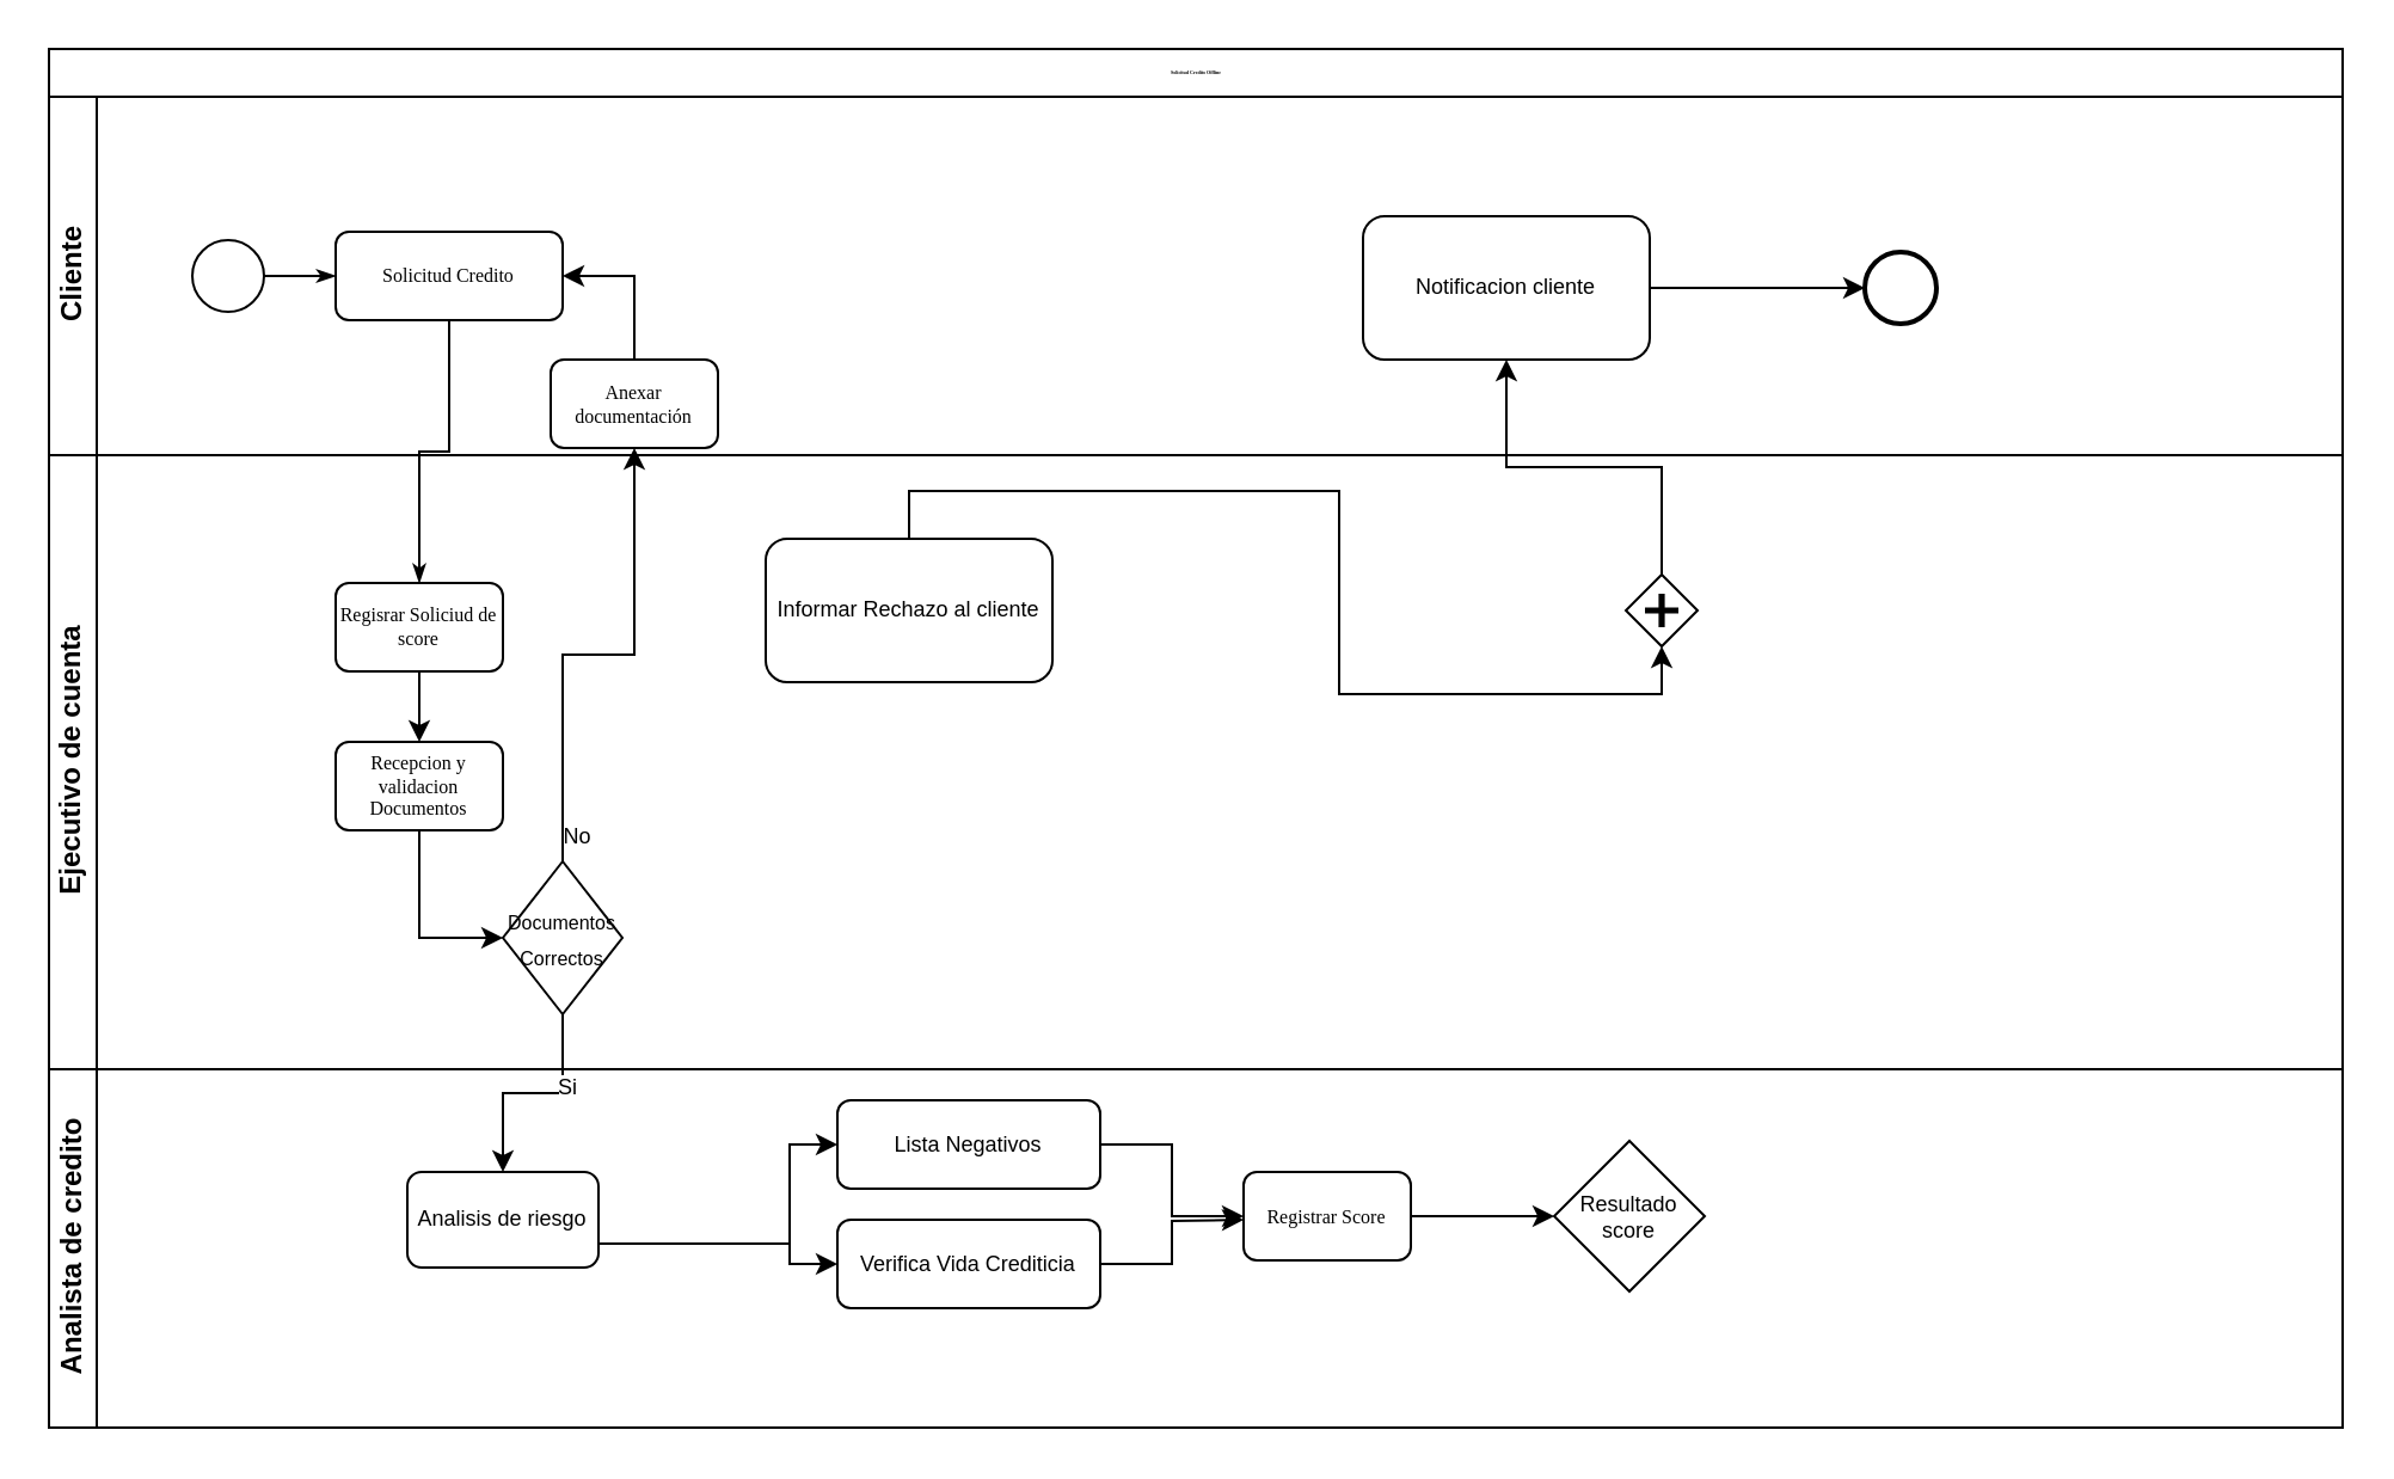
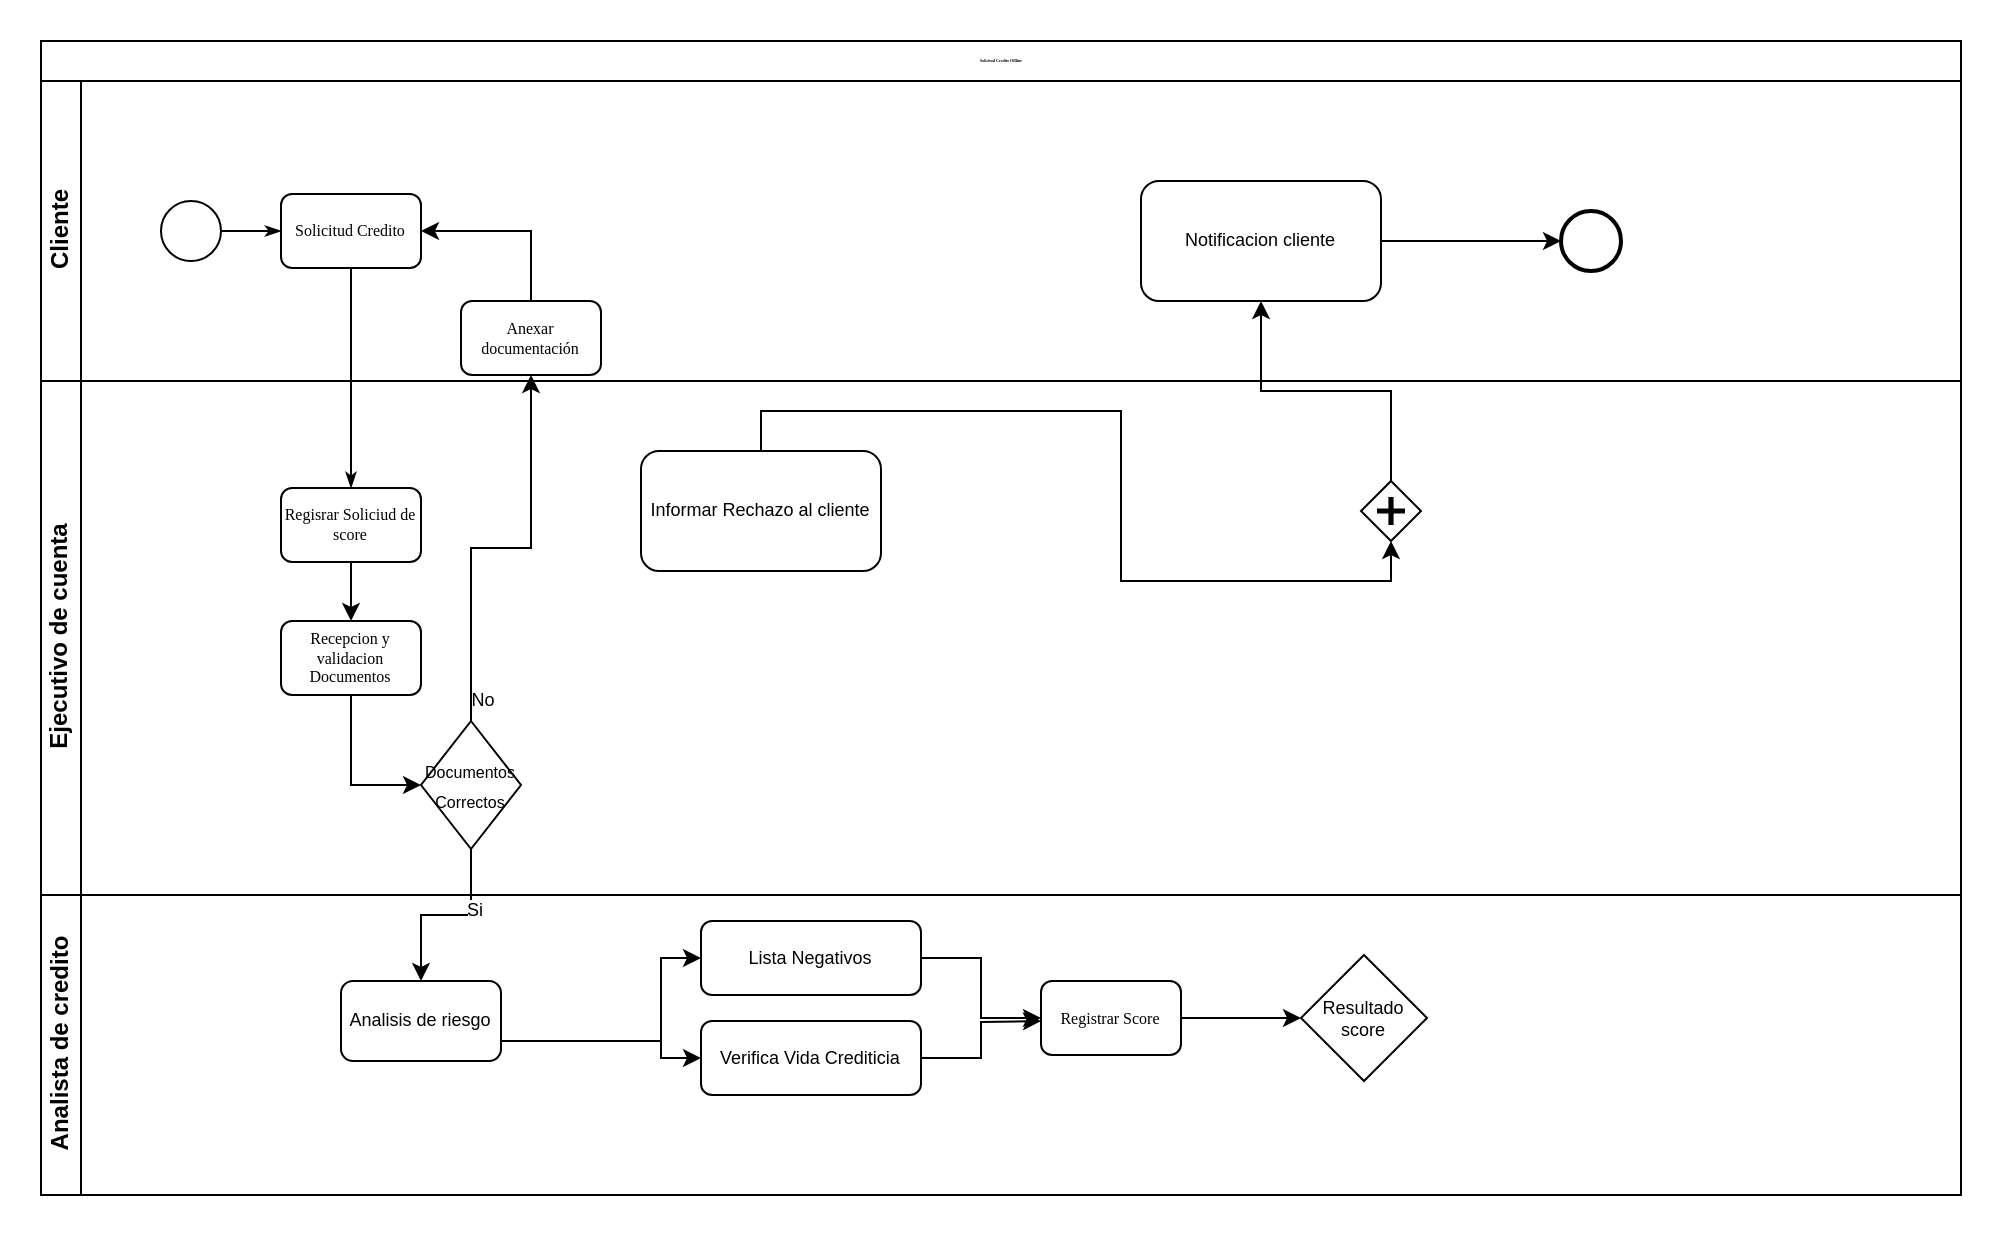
  <mxCell id="0" />
  <mxCell id="1" parent="0" />
  <mxCell id="2" value="&lt;div style=&quot;font-size: 2px;&quot;&gt;Solicitud Credito Offline&lt;/div&gt;" style="swimlane;html=1;childLayout=stackLayout;horizontal=1;startSize=20;horizontalStack=0;rounded=0;shadow=0;labelBackgroundColor=none;strokeWidth=1;fontFamily=Verdana;fontSize=2;align=center;" parent="1" vertex="1"><mxGeometry x="20" y="20" width="960" height="577" as="geometry" /></mxCell>
  <mxCell id="3" value="&lt;div&gt;Cliente&lt;/div&gt;" style="swimlane;html=1;startSize=20;horizontal=0;" parent="2" vertex="1"><mxGeometry y="20" width="960" height="150" as="geometry" /></mxCell>
  <mxCell id="4" style="edgeStyle=orthogonalEdgeStyle;rounded=0;html=1;labelBackgroundColor=none;startArrow=none;startFill=0;startSize=5;endArrow=classicThin;endFill=1;endSize=5;jettySize=auto;orthogonalLoop=1;strokeWidth=1;fontFamily=Verdana;fontSize=8" parent="3" source="5" target="6" edge="1"><mxGeometry relative="1" as="geometry" /></mxCell>
  <mxCell id="5" value="" style="ellipse;whiteSpace=wrap;html=1;rounded=0;shadow=0;labelBackgroundColor=none;strokeWidth=1;fontFamily=Verdana;fontSize=8;align=center;" parent="3" vertex="1"><mxGeometry x="60" y="60" width="30" height="30" as="geometry" /></mxCell>
- <mxCell id="6" value="Solicitud Credito" style="rounded=1;whiteSpace=wrap;html=1;shadow=0;labelBackgroundColor=none;strokeWidth=1;fontFamily=Verdana;fontSize=8;align=center;" parent="3" vertex="1"><mxGeometry x="120" y="56.5" width="95" height="37" as="geometry" /></mxCell>
+ <mxCell id="6" value="Solicitud Credito" style="rounded=1;whiteSpace=wrap;html=1;shadow=0;labelBackgroundColor=none;strokeWidth=1;fontFamily=Verdana;fontSize=8;align=center;" parent="3" vertex="1"><mxGeometry x="120" y="56.5" width="70" height="37" as="geometry" /></mxCell>
  <mxCell id="7" value="" style="ellipse;whiteSpace=wrap;html=1;rounded=0;shadow=0;labelBackgroundColor=none;strokeWidth=2;fontFamily=Verdana;fontSize=8;align=center;" parent="3" vertex="1"><mxGeometry x="760" y="65" width="30" height="30" as="geometry" /></mxCell>
  <mxCell id="8" style="edgeStyle=orthogonalEdgeStyle;rounded=0;orthogonalLoop=1;jettySize=auto;html=1;exitX=0.5;exitY=0;exitDx=0;exitDy=0;entryX=1;entryY=0.5;entryDx=0;entryDy=0;fontSize=2;" edge="1" parent="3" source="9" target="6"><mxGeometry relative="1" as="geometry" /></mxCell>
  <mxCell id="9" value="Anexar documentación" style="rounded=1;whiteSpace=wrap;html=1;shadow=0;labelBackgroundColor=none;strokeWidth=1;fontFamily=Verdana;fontSize=8;align=center;" parent="3" vertex="1"><mxGeometry x="210" y="110.0" width="70" height="37" as="geometry" /></mxCell>
  <mxCell id="10" style="edgeStyle=orthogonalEdgeStyle;rounded=0;orthogonalLoop=1;jettySize=auto;html=1;exitX=1;exitY=0.5;exitDx=0;exitDy=0;entryX=0;entryY=0.5;entryDx=0;entryDy=0;fontSize=9;" edge="1" parent="3" source="11" target="7"><mxGeometry relative="1" as="geometry" /></mxCell>
  <mxCell id="11" value="Notificacion cliente" style="rounded=1;whiteSpace=wrap;html=1;fontSize=9;" vertex="1" parent="3"><mxGeometry x="550" y="50" width="120" height="60" as="geometry" /></mxCell>
  <mxCell id="12" style="edgeStyle=orthogonalEdgeStyle;rounded=0;html=1;labelBackgroundColor=none;startArrow=none;startFill=0;startSize=5;endArrow=classicThin;endFill=1;endSize=5;jettySize=auto;orthogonalLoop=1;strokeWidth=1;fontFamily=Verdana;fontSize=8" parent="2" source="6" target="20" edge="1"><mxGeometry relative="1" as="geometry" /></mxCell>
  <mxCell id="13" style="edgeStyle=orthogonalEdgeStyle;rounded=0;orthogonalLoop=1;jettySize=auto;html=1;exitX=0.5;exitY=1;exitDx=0;exitDy=0;fontSize=2;entryX=0.5;entryY=0;entryDx=0;entryDy=0;" edge="1" parent="2" source="23" target="31"><mxGeometry relative="1" as="geometry"><mxPoint x="170" y="520" as="targetPoint" /></mxGeometry></mxCell>
  <mxCell id="14" value="Si" style="edgeLabel;html=1;align=center;verticalAlign=middle;resizable=0;points=[];fontSize=9;" vertex="1" connectable="0" parent="13"><mxGeometry x="-0.342" y="1" relative="1" as="geometry"><mxPoint as="offset" /></mxGeometry></mxCell>
  <mxCell id="15" style="edgeStyle=orthogonalEdgeStyle;rounded=0;orthogonalLoop=1;jettySize=auto;html=1;fontSize=2;entryX=0.5;entryY=1;entryDx=0;entryDy=0;" edge="1" parent="2" source="23" target="9"><mxGeometry relative="1" as="geometry"><mxPoint x="270" y="120" as="targetPoint" /></mxGeometry></mxCell>
  <mxCell id="16" value="No" style="edgeLabel;html=1;align=center;verticalAlign=middle;resizable=0;points=[];fontSize=9;" vertex="1" connectable="0" parent="15"><mxGeometry x="-0.734" y="2" relative="1" as="geometry"><mxPoint x="7" y="16.67" as="offset" /></mxGeometry></mxCell>
  <mxCell id="17" value="Ejecutivo de cuenta" style="swimlane;html=1;startSize=20;horizontal=0;" parent="2" vertex="1"><mxGeometry y="170" width="960" height="257" as="geometry" /></mxCell>
  <mxCell id="18" value="" style="shape=mxgraph.bpmn.shape;html=1;verticalLabelPosition=bottom;labelBackgroundColor=#ffffff;verticalAlign=top;perimeter=rhombusPerimeter;background=gateway;outline=none;symbol=parallelGw;rounded=1;shadow=0;strokeWidth=1;fontFamily=Verdana;fontSize=8;align=center;" parent="17" vertex="1"><mxGeometry x="660" y="50.0" width="30" height="30" as="geometry" /></mxCell>
  <mxCell id="19" style="edgeStyle=orthogonalEdgeStyle;rounded=0;orthogonalLoop=1;jettySize=auto;html=1;exitX=0.5;exitY=1;exitDx=0;exitDy=0;entryX=0.5;entryY=0;entryDx=0;entryDy=0;" edge="1" parent="17" source="20" target="22"><mxGeometry relative="1" as="geometry" /></mxCell>
  <mxCell id="20" value="Regisrar Soliciud de score" style="rounded=1;whiteSpace=wrap;html=1;shadow=0;labelBackgroundColor=none;strokeWidth=1;fontFamily=Verdana;fontSize=8;align=center;" parent="17" vertex="1"><mxGeometry x="120" y="53.5" width="70" height="37" as="geometry" /></mxCell>
  <mxCell id="21" style="edgeStyle=orthogonalEdgeStyle;rounded=0;orthogonalLoop=1;jettySize=auto;html=1;exitX=0.5;exitY=1;exitDx=0;exitDy=0;entryX=0;entryY=0.5;entryDx=0;entryDy=0;fontSize=2;" edge="1" parent="17" source="22" target="23"><mxGeometry relative="1" as="geometry" /></mxCell>
  <mxCell id="22" value="Recepcion y validacion Documentos" style="rounded=1;whiteSpace=wrap;html=1;shadow=0;labelBackgroundColor=none;strokeWidth=1;fontFamily=Verdana;fontSize=8;align=center;" vertex="1" parent="17"><mxGeometry x="120" y="120.0" width="70" height="37" as="geometry" /></mxCell>
  <mxCell id="23" value="&lt;font style=&quot;font-size: 8px&quot;&gt;Documentos Correctos&lt;/font&gt;" style="rhombus;whiteSpace=wrap;html=1;" vertex="1" parent="17"><mxGeometry x="190" y="170" width="50" height="64" as="geometry" /></mxCell>
  <mxCell id="24" style="edgeStyle=orthogonalEdgeStyle;rounded=0;orthogonalLoop=1;jettySize=auto;html=1;exitX=0.5;exitY=0;exitDx=0;exitDy=0;entryX=0.5;entryY=1;entryDx=0;entryDy=0;fontSize=9;" edge="1" parent="17" source="25" target="18"><mxGeometry relative="1" as="geometry" /></mxCell>
  <mxCell id="25" value="Informar Rechazo al cliente" style="rounded=1;whiteSpace=wrap;html=1;fontSize=9;" vertex="1" parent="17"><mxGeometry x="300" y="35" width="120" height="60" as="geometry" /></mxCell>
  <mxCell id="26" value="&lt;div&gt;Analista de credito&lt;/div&gt;" style="swimlane;html=1;startSize=20;horizontal=0;" parent="2" vertex="1"><mxGeometry y="427" width="960" height="150" as="geometry" /></mxCell>
  <mxCell id="27" style="edgeStyle=orthogonalEdgeStyle;rounded=0;orthogonalLoop=1;jettySize=auto;html=1;exitX=1;exitY=0.5;exitDx=0;exitDy=0;entryX=0;entryY=0.5;entryDx=0;entryDy=0;fontSize=9;" edge="1" parent="26" source="28" target="35"><mxGeometry relative="1" as="geometry" /></mxCell>
  <mxCell id="28" value="Registrar Score" style="rounded=1;whiteSpace=wrap;html=1;shadow=0;labelBackgroundColor=none;strokeWidth=1;fontFamily=Verdana;fontSize=8;align=center;" parent="26" vertex="1"><mxGeometry x="500" y="43" width="70" height="37" as="geometry" /></mxCell>
  <mxCell id="29" style="edgeStyle=orthogonalEdgeStyle;rounded=0;orthogonalLoop=1;jettySize=auto;html=1;exitX=1;exitY=0.5;exitDx=0;exitDy=0;entryX=0;entryY=0.5;entryDx=0;entryDy=0;fontSize=9;" edge="1" parent="26" source="31" target="33"><mxGeometry relative="1" as="geometry"><Array as="points"><mxPoint x="230" y="73" /><mxPoint x="310" y="73" /><mxPoint x="310" y="32" /></Array></mxGeometry></mxCell>
  <mxCell id="30" style="edgeStyle=orthogonalEdgeStyle;rounded=0;orthogonalLoop=1;jettySize=auto;html=1;exitX=1;exitY=0.5;exitDx=0;exitDy=0;entryX=0;entryY=0.5;entryDx=0;entryDy=0;fontSize=9;" edge="1" parent="26" source="31" target="34"><mxGeometry relative="1" as="geometry"><Array as="points"><mxPoint x="230" y="73" /><mxPoint x="310" y="73" /><mxPoint x="310" y="82" /></Array></mxGeometry></mxCell>
  <mxCell id="31" value="Analisis de riesgo" style="rounded=1;whiteSpace=wrap;html=1;fontSize=9;" vertex="1" parent="26"><mxGeometry x="150" y="43" width="80" height="40" as="geometry" /></mxCell>
  <mxCell id="32" style="edgeStyle=orthogonalEdgeStyle;rounded=0;orthogonalLoop=1;jettySize=auto;html=1;exitX=1;exitY=0.5;exitDx=0;exitDy=0;entryX=0;entryY=0.5;entryDx=0;entryDy=0;fontSize=9;" edge="1" parent="26" source="33" target="28"><mxGeometry relative="1" as="geometry" /></mxCell>
  <mxCell id="33" value="Lista Negativos" style="rounded=1;whiteSpace=wrap;html=1;fontSize=9;" vertex="1" parent="26"><mxGeometry x="330" y="13" width="110" height="37" as="geometry" /></mxCell>
  <mxCell id="34" value="Verifica Vida Crediticia" style="rounded=1;whiteSpace=wrap;html=1;fontSize=9;" vertex="1" parent="26"><mxGeometry x="330" y="63" width="110" height="37" as="geometry" /></mxCell>
  <mxCell id="35" value="Resultado score" style="rhombus;whiteSpace=wrap;html=1;fontSize=9;" vertex="1" parent="26"><mxGeometry x="630" y="30" width="63" height="63" as="geometry" /></mxCell>
  <mxCell id="36" style="edgeStyle=orthogonalEdgeStyle;rounded=0;orthogonalLoop=1;jettySize=auto;html=1;exitX=0.5;exitY=0;exitDx=0;exitDy=0;entryX=0.5;entryY=1;entryDx=0;entryDy=0;fontSize=9;" edge="1" parent="2" source="18" target="11"><mxGeometry relative="1" as="geometry" /></mxCell>
  <mxCell id="37" style="edgeStyle=orthogonalEdgeStyle;rounded=0;orthogonalLoop=1;jettySize=auto;html=1;exitX=1;exitY=0.5;exitDx=0;exitDy=0;fontSize=9;" edge="1" parent="1" source="34"><mxGeometry relative="1" as="geometry"><mxPoint x="520" y="510" as="targetPoint" /></mxGeometry></mxCell>
